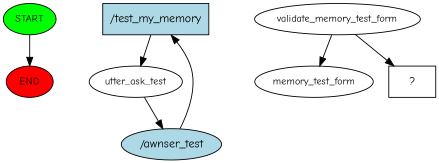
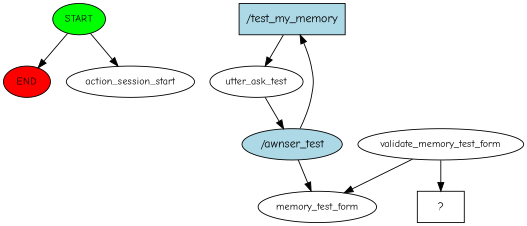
  digraph {
    fontname="Comic Neue"
    node [fontname="Comic Neue" fontsize=12]
    edge [fontname="Comic Neue"]
    n1 [fillcolor=green label=START style=filled]
    n2 [fillcolor=red label=END style=filled]
+   n3 [label=action_session_start]
    n4 [fillcolor=lightblue label="/test_my_memory" shape=rect style=filled fontsize=""]
    n5 [label=utter_ask_test]
    n6 [fillcolor=lightblue label="/awnser_test" shape=ellipse style=filled fontsize=""]
    n7 [label=memory_test_form]
    n8 [label=validate_memory_test_form]
    n9 [label="  ?  " shape=rect fontsize=""]
    n1 -> n2
+   n1 -> n3
    n4 -> n5
    n5 -> n6
    n6 -> n4
+   n6 -> n7
    n8 -> n7
    n8 -> n9
  }
